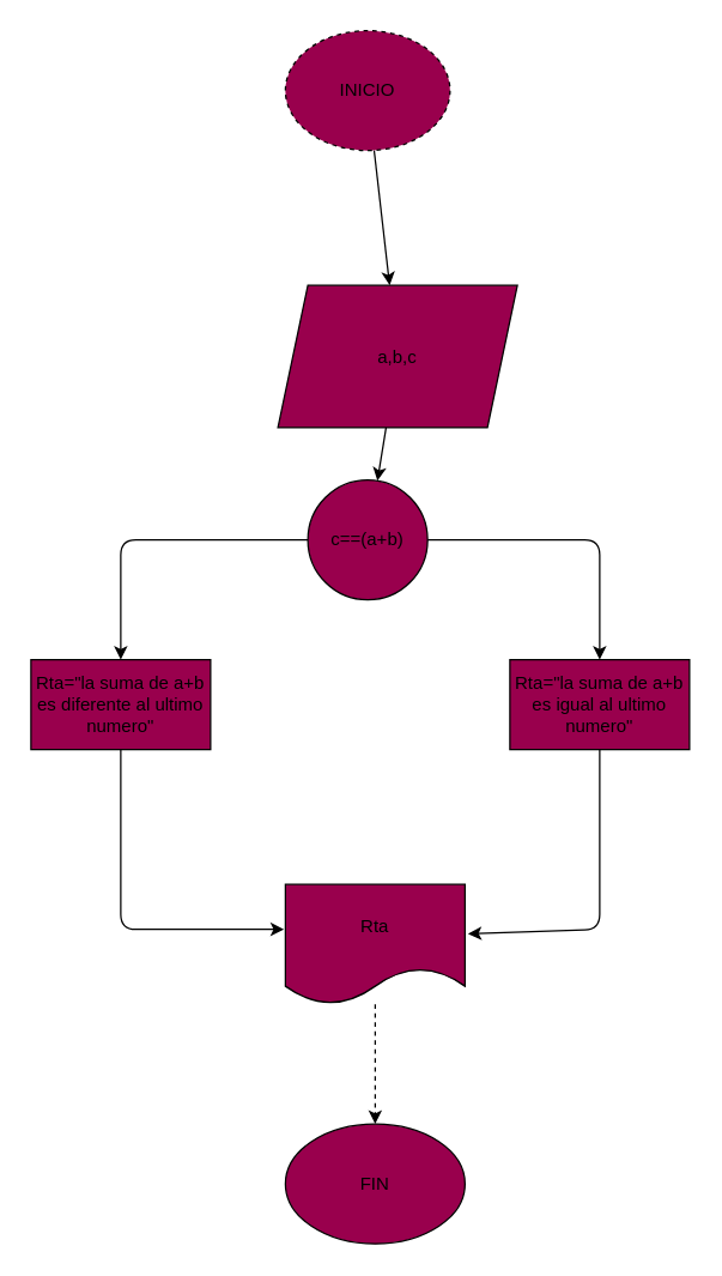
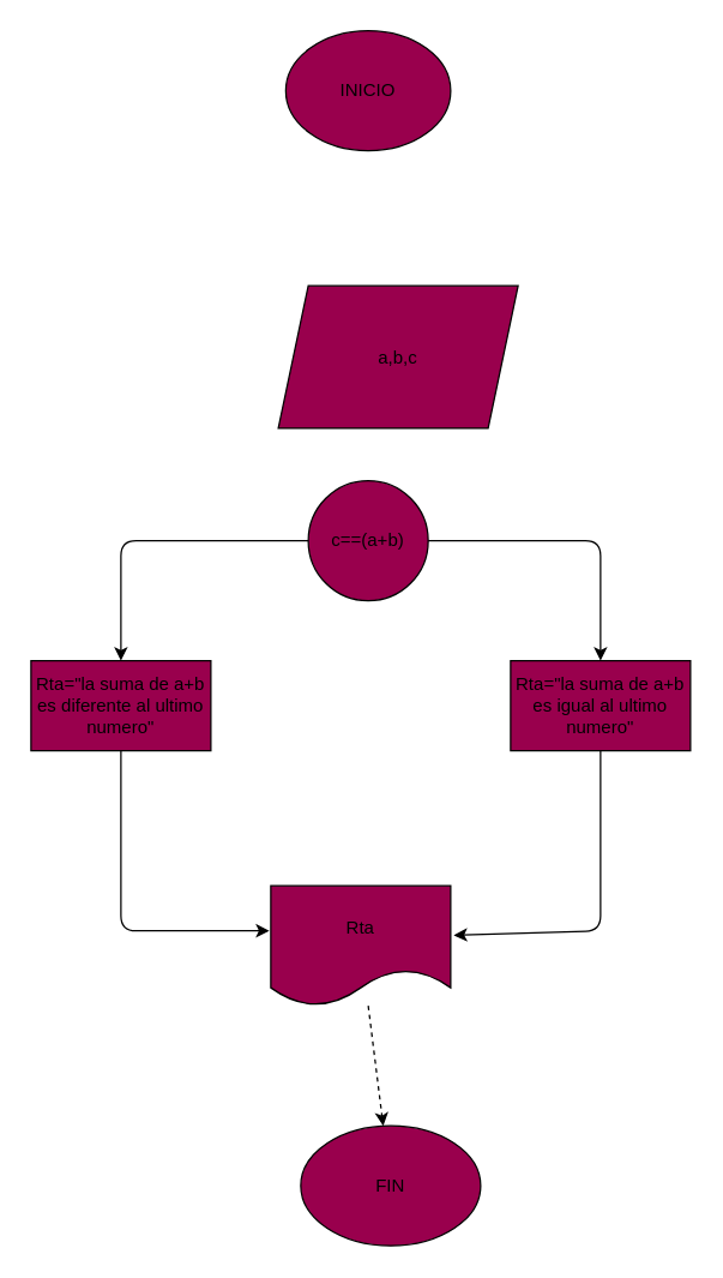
  <mxCell id="0" />
  <mxCell id="1" parent="0" />
- <mxCell id="2" value="" style="edgeStyle=none;html=1;" edge="1" parent="1" source="3" target="5"><mxGeometry relative="1" as="geometry" /></mxCell>
- <mxCell id="3" value="INICIO" style="ellipse;whiteSpace=wrap;html=1;fillColor=#99004D;dashed=1;" vertex="1" parent="1"><mxGeometry x="190" y="20" width="110" height="80" as="geometry" /></mxCell>
- <mxCell id="4" value="" style="edgeStyle=none;html=1;" edge="1" parent="1" source="5" target="8"><mxGeometry relative="1" as="geometry" /></mxCell>
+ <mxCell id="3" value="INICIO" style="ellipse;whiteSpace=wrap;html=1;fillColor=#99004D;" vertex="1" parent="1"><mxGeometry x="190" y="20" width="110" height="80" as="geometry" /></mxCell>
  <mxCell id="5" value="a,b,c" style="shape=parallelogram;perimeter=parallelogramPerimeter;whiteSpace=wrap;html=1;fixedSize=1;fillColor=#99004D;" vertex="1" parent="1"><mxGeometry x="185" y="190" width="160" height="95" as="geometry" /></mxCell>
  <mxCell id="6" value="" style="edgeStyle=none;html=1;" edge="1" parent="1" source="8" target="10"><mxGeometry relative="1" as="geometry"><Array as="points"><mxPoint x="400" y="360" /></Array></mxGeometry></mxCell>
  <mxCell id="7" value="" style="edgeStyle=none;html=1;" edge="1" parent="1" source="8" target="12"><mxGeometry relative="1" as="geometry"><Array as="points"><mxPoint x="80" y="360" /></Array></mxGeometry></mxCell>
  <mxCell id="8" value="c==(a+b)" style="ellipse;whiteSpace=wrap;html=1;fillColor=#99004D;" vertex="1" parent="1"><mxGeometry x="205" y="320" width="80" height="80" as="geometry" /></mxCell>
  <mxCell id="9" style="edgeStyle=none;html=1;exitX=0.5;exitY=1;exitDx=0;exitDy=0;entryX=1.017;entryY=0.413;entryDx=0;entryDy=0;entryPerimeter=0;" edge="1" parent="1" source="10" target="14"><mxGeometry relative="1" as="geometry"><Array as="points"><mxPoint x="400" y="620" /></Array></mxGeometry></mxCell>
  <mxCell id="10" value="Rta=&quot;la suma de a+b es igual al ultimo numero&quot;" style="whiteSpace=wrap;html=1;fillColor=#99004D;" vertex="1" parent="1"><mxGeometry x="340" y="440" width="120" height="60" as="geometry" /></mxCell>
  <mxCell id="11" value="" style="edgeStyle=none;html=1;entryX=-0.008;entryY=0.375;entryDx=0;entryDy=0;entryPerimeter=0;" edge="1" parent="1" source="12" target="14"><mxGeometry relative="1" as="geometry"><mxPoint x="220" y="620" as="targetPoint" /><Array as="points"><mxPoint x="80" y="620" /></Array></mxGeometry></mxCell>
  <mxCell id="12" value="Rta=&quot;la suma de a+b es diferente al ultimo numero&quot;" style="whiteSpace=wrap;html=1;fillColor=#99004D;" vertex="1" parent="1"><mxGeometry x="20" y="440" width="120" height="60" as="geometry" /></mxCell>
  <mxCell id="13" value="" style="edgeStyle=none;html=1;dashed=1;" edge="1" parent="1" source="14" target="15"><mxGeometry relative="1" as="geometry" /></mxCell>
- <mxCell id="14" value="Rta" style="shape=document;whiteSpace=wrap;html=1;boundedLbl=1;fillColor=#99004D;" vertex="1" parent="1"><mxGeometry x="190" y="590" width="120" height="80" as="geometry" /></mxCell>
- <mxCell id="15" value="FIN" style="ellipse;whiteSpace=wrap;html=1;fillColor=#99004D;" vertex="1" parent="1"><mxGeometry x="190" y="750" width="120" height="80" as="geometry" /></mxCell>
+ <mxCell id="14" value="Rta" style="shape=document;whiteSpace=wrap;html=1;boundedLbl=1;fillColor=#99004D;" vertex="1" parent="1"><mxGeometry x="180" y="590" width="120" height="80" as="geometry" /></mxCell>
+ <mxCell id="15" value="FIN" style="ellipse;whiteSpace=wrap;html=1;fillColor=#99004D;" vertex="1" parent="1"><mxGeometry x="200" y="750" width="120" height="80" as="geometry" /></mxCell>
